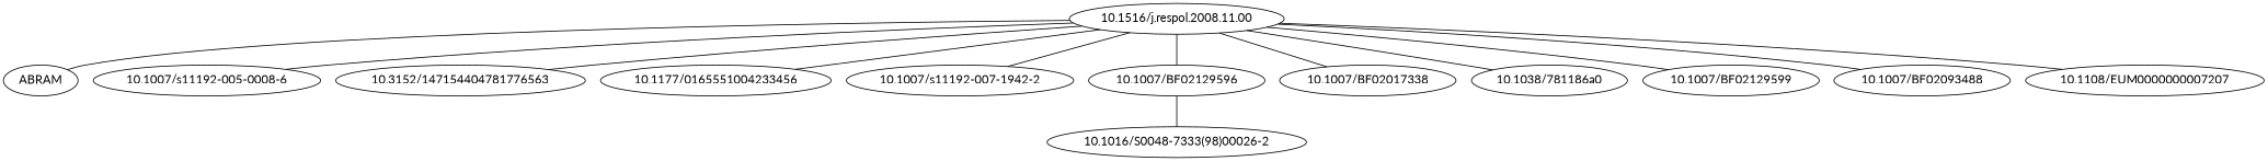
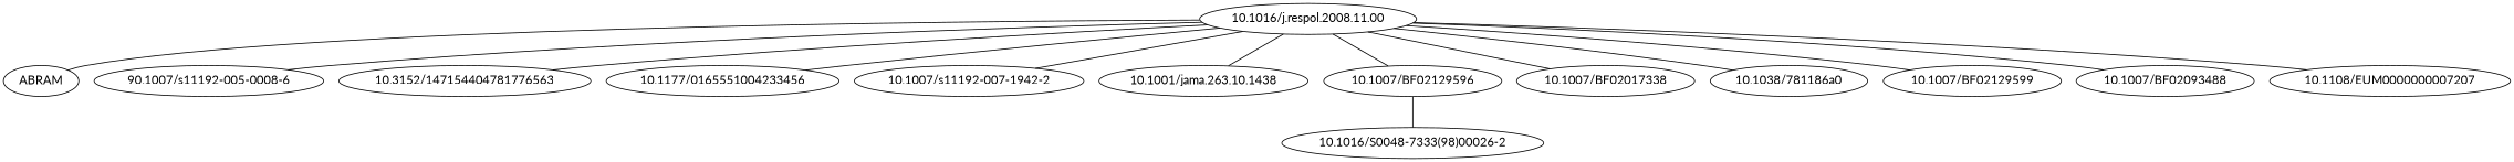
  strict graph {
    fontname=Lato
    node [fontname=Lato]
    edge [fontname=Lato]
-   "10.1016/j.respol.2008.11.00" [label="10.1516/j.respol.2008.11.00"]
+   "10.1016/j.respol.2008.11.00"
    ABRAM
-   "10.1007/s11192-005-0008-6"
+   "10.1007/s11192-005-0008-6" [label="90.1007/s11192-005-0008-6"]
    "10.3152/147154404781776563"
    "10.1177/0165551004233456"
    "10.1007/s11192-007-1942-2"
+   "10.1001/jama.263.10.1438"
    "10.1007/BF02129596"
    "10.1007/BF02017338"
    n10 [label="10.1038/781186a0"]
    "10.1007/BF02129599"
    "10.1007/BF02093488"
    "10.1108/EUM0000000007207"
    "10.1016/S0048-7333(98)00026-2"
    "10.1016/j.respol.2008.11.00" -- ABRAM
    "10.1016/j.respol.2008.11.00" -- "10.1007/s11192-005-0008-6"
    "10.1016/j.respol.2008.11.00" -- "10.3152/147154404781776563"
    "10.1016/j.respol.2008.11.00" -- "10.1177/0165551004233456"
    "10.1016/j.respol.2008.11.00" -- "10.1007/s11192-007-1942-2"
+   "10.1016/j.respol.2008.11.00" -- "10.1001/jama.263.10.1438"
    "10.1016/j.respol.2008.11.00" -- "10.1007/BF02129596"
    "10.1016/j.respol.2008.11.00" -- "10.1007/BF02017338"
    "10.1016/j.respol.2008.11.00" -- n10
    "10.1016/j.respol.2008.11.00" -- "10.1007/BF02129599"
    "10.1016/j.respol.2008.11.00" -- "10.1007/BF02093488"
    "10.1016/j.respol.2008.11.00" -- "10.1108/EUM0000000007207"
    "10.1007/BF02129596" -- "10.1016/S0048-7333(98)00026-2"
  }
